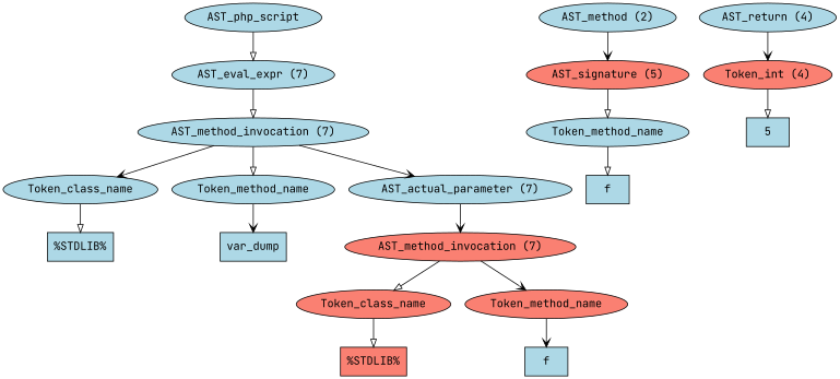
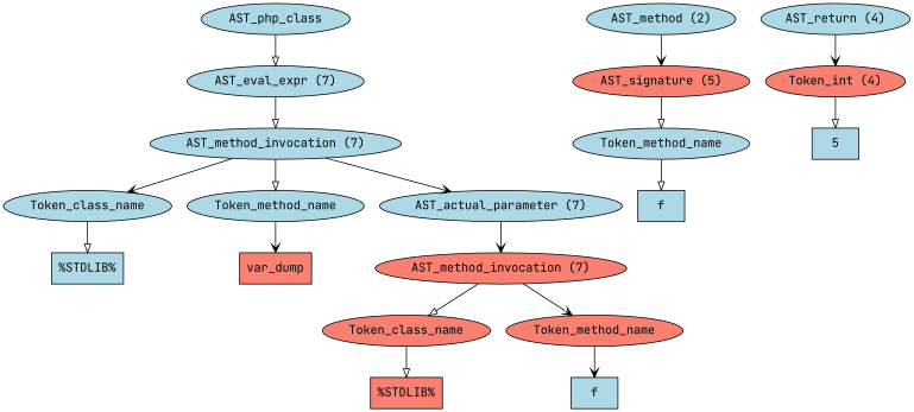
  digraph {
    fontname="JetBrains Mono"
    node [fillcolor=lightblue fontname="JetBrains Mono" style=filled]
    edge [arrowhead=onormal fontname="JetBrains Mono"]
-   n1 [label=AST_php_script]
+   n1 [label=AST_php_class]
    n2 [label="AST_eval_expr (7)"]
    n3 [label="AST_method (2)"]
    n4 [fillcolor=salmon label="AST_signature (5)"]
    n5 [label="AST_method_invocation (7)"]
    n6 [label=Token_method_name]
    n7 [label="AST_return (4)"]
    n8 [fillcolor=salmon label="Token_int (4)"]
    n9 [label=f shape=box]
    n10 [label=5 shape=box]
    n11 [label=Token_class_name]
    n12 [label=Token_method_name]
    n13 [label="AST_actual_parameter (7)"]
    n14 [label="%STDLIB%" shape=box]
-   n15 [label=var_dump shape=box]
+   n15 [fillcolor=salmon label=var_dump shape=box]
    n16 [fillcolor=salmon label="AST_method_invocation (7)"]
    n17 [fillcolor=salmon label=Token_class_name]
    n18 [fillcolor=salmon label=Token_method_name]
    n19 [fillcolor=salmon label="%STDLIB%" shape=box]
    n20 [label=f shape=box]
    n1 -> n2
    n2 -> n5
    n3 -> n4 [arrowhead=vee]
    n4 -> n6
    n5 -> n11 [arrowhead=vee]
    n5 -> n12
    n5 -> n13 [arrowhead=vee]
    n6 -> n9
    n7 -> n8 [arrowhead=vee]
    n8 -> n10
    n11 -> n14
    n12 -> n15 [arrowhead=vee]
    n13 -> n16 [arrowhead=vee]
    n16 -> n17
    n16 -> n18 [arrowhead=vee]
    n17 -> n19
    n18 -> n20 [arrowhead=vee]
  }
